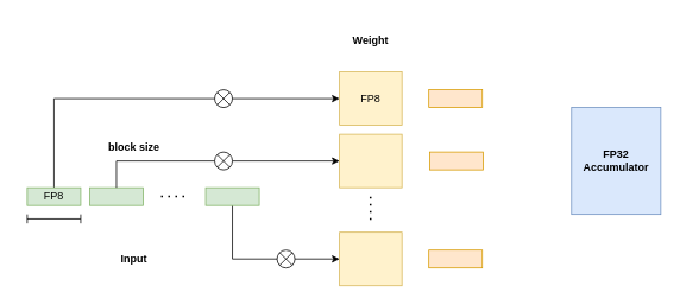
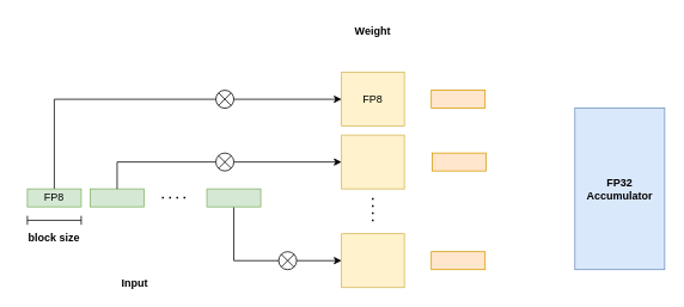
  <mxCell id="0" />
  <mxCell id="1" parent="0" />
  <mxCell id="2" style="edgeStyle=orthogonalEdgeStyle;rounded=0;orthogonalLoop=1;jettySize=auto;html=1;exitX=0.5;exitY=0;exitDx=0;exitDy=0;entryX=0;entryY=0.5;entryDx=0;entryDy=0;" edge="1" parent="1" source="3" target="7"><mxGeometry relative="1" as="geometry" /></mxCell>
  <mxCell id="3" value="FP8" style="rounded=0;whiteSpace=wrap;html=1;fillColor=#d5e8d4;strokeColor=#82b366;" vertex="1" parent="1"><mxGeometry x="30" y="210" width="60" height="20" as="geometry" /></mxCell>
  <mxCell id="4" value="" style="rounded=0;whiteSpace=wrap;html=1;fillColor=#d5e8d4;strokeColor=#82b366;" vertex="1" parent="1"><mxGeometry x="100" y="210" width="60" height="20" as="geometry" /></mxCell>
  <mxCell id="5" style="edgeStyle=orthogonalEdgeStyle;rounded=0;orthogonalLoop=1;jettySize=auto;html=1;exitX=0.5;exitY=1;exitDx=0;exitDy=0;entryX=0;entryY=0.5;entryDx=0;entryDy=0;" edge="1" parent="1" source="6" target="10"><mxGeometry relative="1" as="geometry" /></mxCell>
  <mxCell id="6" value="" style="rounded=0;whiteSpace=wrap;html=1;fillColor=#d5e8d4;strokeColor=#82b366;" vertex="1" parent="1"><mxGeometry x="230" y="210" width="60" height="20" as="geometry" /></mxCell>
  <mxCell id="7" value="FP8" style="rounded=0;whiteSpace=wrap;html=1;fillColor=#fff2cc;strokeColor=#d6b656;" vertex="1" parent="1"><mxGeometry x="380" y="80" width="70" height="60" as="geometry" /></mxCell>
  <mxCell id="8" value="" style="endArrow=none;dashed=1;html=1;dashPattern=1 3;strokeWidth=2;rounded=0;" edge="1" parent="1"><mxGeometry width="50" height="50" relative="1" as="geometry"><mxPoint x="180" y="219.77" as="sourcePoint" /><mxPoint x="210" y="219.77" as="targetPoint" /></mxGeometry></mxCell>
  <mxCell id="9" value="" style="rounded=0;whiteSpace=wrap;html=1;fillColor=#fff2cc;strokeColor=#d6b656;" vertex="1" parent="1"><mxGeometry x="380" y="150" width="70" height="60" as="geometry" /></mxCell>
  <mxCell id="10" value="" style="rounded=0;whiteSpace=wrap;html=1;fillColor=#fff2cc;strokeColor=#d6b656;" vertex="1" parent="1"><mxGeometry x="380" y="260" width="70" height="60" as="geometry" /></mxCell>
  <mxCell id="11" value="" style="endArrow=none;dashed=1;html=1;dashPattern=1 3;strokeWidth=2;rounded=0;" edge="1" parent="1"><mxGeometry width="50" height="50" relative="1" as="geometry"><mxPoint x="414.77" y="220" as="sourcePoint" /><mxPoint x="414.77" y="250" as="targetPoint" /></mxGeometry></mxCell>
- <mxCell id="12" value="&lt;b&gt;Input&lt;/b&gt;" style="text;html=1;align=center;verticalAlign=middle;whiteSpace=wrap;rounded=0;" vertex="1" parent="1"><mxGeometry x="120" y="275" width="60" height="30" as="geometry" /></mxCell>
- <mxCell id="13" value="&lt;b&gt;Weight&lt;/b&gt;" style="text;html=1;align=center;verticalAlign=middle;whiteSpace=wrap;rounded=0;" vertex="1" parent="1"><mxGeometry x="385" y="30" width="60" height="30" as="geometry" /></mxCell>
+ <mxCell id="12" value="&lt;b&gt;Input&lt;/b&gt;" style="text;html=1;align=center;verticalAlign=middle;whiteSpace=wrap;rounded=0;" vertex="1" parent="1"><mxGeometry x="120" y="300" width="60" height="30" as="geometry" /></mxCell>
+ <mxCell id="13" value="&lt;b&gt;Weight&lt;/b&gt;" style="text;html=1;align=center;verticalAlign=middle;whiteSpace=wrap;rounded=0;" vertex="1" parent="1"><mxGeometry x="385" y="20" width="60" height="30" as="geometry" /></mxCell>
  <mxCell id="14" value="" style="shape=crossbar;whiteSpace=wrap;html=1;rounded=1;" vertex="1" parent="1"><mxGeometry x="30" y="240" width="60" height="10" as="geometry" /></mxCell>
- <mxCell id="15" value="&lt;b&gt;&lt;font style=&quot;font-size: 12px;&quot;&gt;block size&lt;/font&gt;&lt;/b&gt;" style="text;html=1;align=center;verticalAlign=middle;whiteSpace=wrap;rounded=0;" vertex="1" parent="1"><mxGeometry x="110" y="150" width="80" height="30" as="geometry" /></mxCell>
+ <mxCell id="15" value="&lt;b&gt;&lt;font style=&quot;font-size: 12px;&quot;&gt;block size&lt;/font&gt;&lt;/b&gt;" style="text;html=1;align=center;verticalAlign=middle;whiteSpace=wrap;rounded=0;" vertex="1" parent="1"><mxGeometry x="20" y="250" width="80" height="30" as="geometry" /></mxCell>
  <mxCell id="16" value="" style="shape=sumEllipse;perimeter=ellipsePerimeter;whiteSpace=wrap;html=1;backgroundOutline=1;" vertex="1" parent="1"><mxGeometry x="240" y="100" width="20" height="20" as="geometry" /></mxCell>
  <mxCell id="17" value="" style="rounded=0;whiteSpace=wrap;html=1;fillColor=#ffe6cc;strokeColor=#d79b00;" vertex="1" parent="1"><mxGeometry x="480" y="100" width="60" height="20" as="geometry" /></mxCell>
  <mxCell id="18" style="edgeStyle=orthogonalEdgeStyle;rounded=0;orthogonalLoop=1;jettySize=auto;html=1;exitX=0.5;exitY=0;exitDx=0;exitDy=0;entryX=0;entryY=0.5;entryDx=0;entryDy=0;" edge="1" parent="1" source="4" target="9"><mxGeometry relative="1" as="geometry" /></mxCell>
  <mxCell id="19" value="" style="rounded=0;whiteSpace=wrap;html=1;fillColor=#ffe6cc;strokeColor=#d79b00;" vertex="1" parent="1"><mxGeometry x="481" y="170" width="60" height="20" as="geometry" /></mxCell>
  <mxCell id="20" value="" style="rounded=0;whiteSpace=wrap;html=1;fillColor=#ffe6cc;strokeColor=#d79b00;" vertex="1" parent="1"><mxGeometry x="480" y="280" width="60" height="20" as="geometry" /></mxCell>
  <mxCell id="21" value="" style="shape=sumEllipse;perimeter=ellipsePerimeter;whiteSpace=wrap;html=1;backgroundOutline=1;" vertex="1" parent="1"><mxGeometry x="310" y="280" width="20" height="20" as="geometry" /></mxCell>
  <mxCell id="22" value="" style="shape=sumEllipse;perimeter=ellipsePerimeter;whiteSpace=wrap;html=1;backgroundOutline=1;" vertex="1" parent="1"><mxGeometry x="240" y="170" width="20" height="20" as="geometry" /></mxCell>
- <mxCell id="23" value="&lt;b&gt;FP32 Accumulator&lt;/b&gt;" style="rounded=0;whiteSpace=wrap;html=1;fillColor=#dae8fc;strokeColor=#6c8ebf;" vertex="1" parent="1"><mxGeometry x="640" y="120" width="100" height="120" as="geometry" /></mxCell>
+ <mxCell id="23" value="&lt;b&gt;FP32 Accumulator&lt;/b&gt;" style="rounded=0;whiteSpace=wrap;html=1;fillColor=#dae8fc;strokeColor=#6c8ebf;" vertex="1" parent="1"><mxGeometry x="640" y="120" width="100" height="180" as="geometry" /></mxCell>
